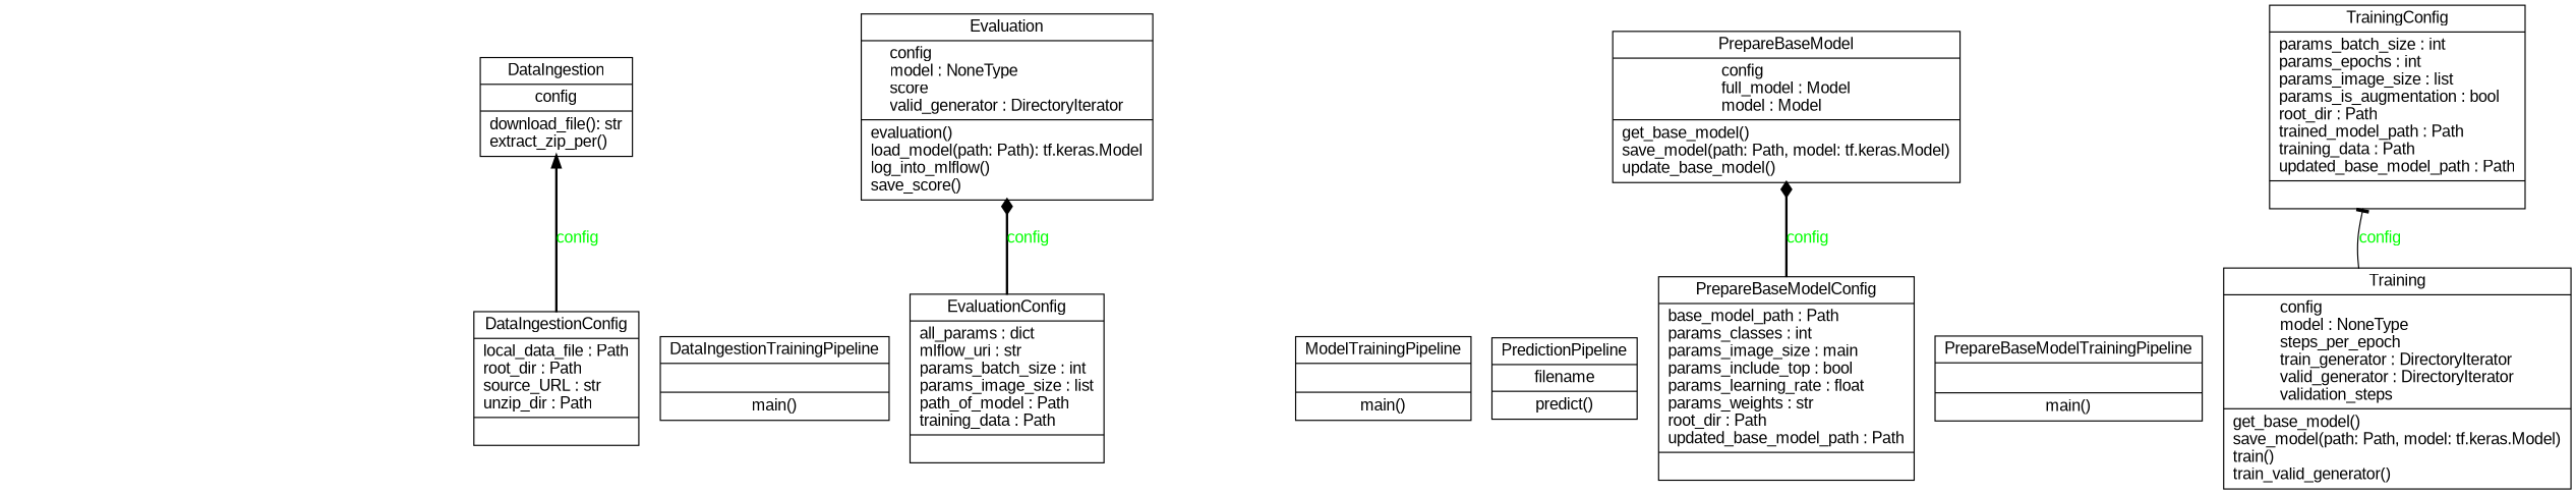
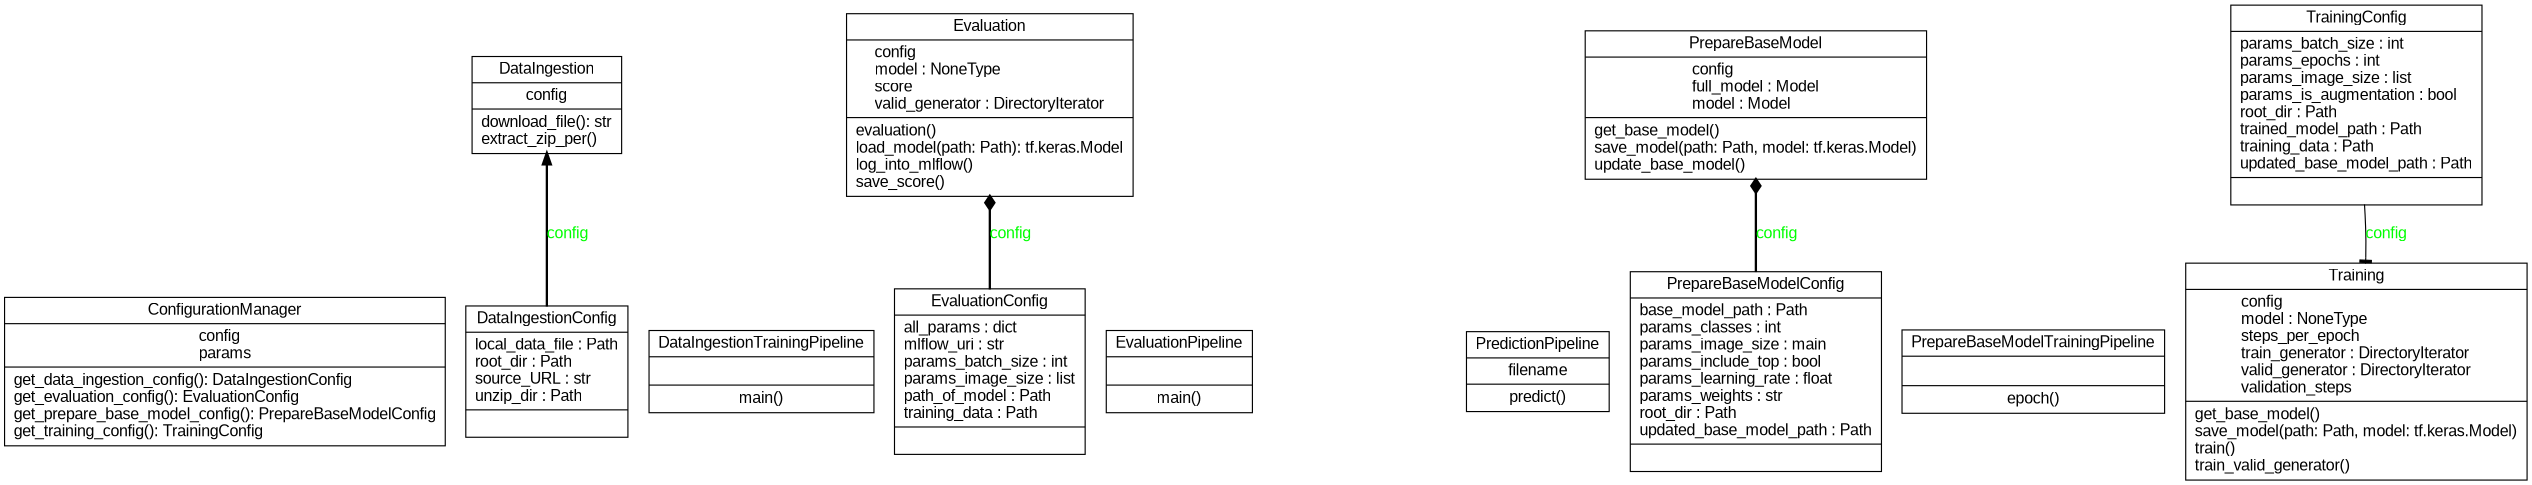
  digraph {
    fontname="Liberation Sans"
    rankdir=BT
    node [color=black fontcolor=black fontname="Liberation Sans" shape=record style=solid]
    edge [arrowhead=diamond arrowtail=none fontcolor=green fontname="Liberation Sans" style=bold]
+   n1 [label=<{ConfigurationManager|config<br ALIGN="LEFT"/>params<br ALIGN="LEFT"/>|get_data_ingestion_config(): DataIngestionConfig<br ALIGN="LEFT"/>get_evaluation_config(): EvaluationConfig<br ALIGN="LEFT"/>get_prepare_base_model_config(): PrepareBaseModelConfig<br ALIGN="LEFT"/>get_training_config(): TrainingConfig<br ALIGN="LEFT"/>}>]
    n2 [label=<{DataIngestion|config<br ALIGN="LEFT"/>|download_file(): str<br ALIGN="LEFT"/>extract_zip_per()<br ALIGN="LEFT"/>}>]
    n3 [label=<{DataIngestionConfig|local_data_file : Path<br ALIGN="LEFT"/>root_dir : Path<br ALIGN="LEFT"/>source_URL : str<br ALIGN="LEFT"/>unzip_dir : Path<br ALIGN="LEFT"/>|}>]
    n4 [label=<{DataIngestionTrainingPipeline|<br ALIGN="LEFT"/>|main()<br ALIGN="LEFT"/>}>]
    n5 [label=<{Evaluation|config<br ALIGN="LEFT"/>model : NoneType<br ALIGN="LEFT"/>score<br ALIGN="LEFT"/>valid_generator : DirectoryIterator<br ALIGN="LEFT"/>|evaluation()<br ALIGN="LEFT"/>load_model(path: Path): tf.keras.Model<br ALIGN="LEFT"/>log_into_mlflow()<br ALIGN="LEFT"/>save_score()<br ALIGN="LEFT"/>}>]
    n6 [label=<{EvaluationConfig|all_params : dict<br ALIGN="LEFT"/>mlflow_uri : str<br ALIGN="LEFT"/>params_batch_size : int<br ALIGN="LEFT"/>params_image_size : list<br ALIGN="LEFT"/>path_of_model : Path<br ALIGN="LEFT"/>training_data : Path<br ALIGN="LEFT"/>|}>]
-   n8 [label=<{ModelTrainingPipeline|<br ALIGN="LEFT"/>|main()<br ALIGN="LEFT"/>}>]
+   n7 [label=<{EvaluationPipeline|<br ALIGN="LEFT"/>|main()<br ALIGN="LEFT"/>}>]
    n9 [label=<{PredictionPipeline|filename<br ALIGN="LEFT"/>|predict()<br ALIGN="LEFT"/>}>]
    n10 [label=<{PrepareBaseModel|config<br ALIGN="LEFT"/>full_model : Model<br ALIGN="LEFT"/>model : Model<br ALIGN="LEFT"/>|get_base_model()<br ALIGN="LEFT"/>save_model(path: Path, model: tf.keras.Model)<br ALIGN="LEFT"/>update_base_model()<br ALIGN="LEFT"/>}>]
    n11 [label=<{PrepareBaseModelConfig|base_model_path : Path<br ALIGN="LEFT"/>params_classes : int<br ALIGN="LEFT"/>params_image_size : main<br ALIGN="LEFT"/>params_include_top : bool<br ALIGN="LEFT"/>params_learning_rate : float<br ALIGN="LEFT"/>params_weights : str<br ALIGN="LEFT"/>root_dir : Path<br ALIGN="LEFT"/>updated_base_model_path : Path<br ALIGN="LEFT"/>|}>]
-   n12 [label=<{PrepareBaseModelTrainingPipeline|<br ALIGN="LEFT"/>|main()<br ALIGN="LEFT"/>}>]
+   n12 [label=<{PrepareBaseModelTrainingPipeline|<br ALIGN="LEFT"/>|epoch()<br ALIGN="LEFT"/>}>]
    n13 [label=<{Training|config<br ALIGN="LEFT"/>model : NoneType<br ALIGN="LEFT"/>steps_per_epoch<br ALIGN="LEFT"/>train_generator : DirectoryIterator<br ALIGN="LEFT"/>valid_generator : DirectoryIterator<br ALIGN="LEFT"/>validation_steps<br ALIGN="LEFT"/>|get_base_model()<br ALIGN="LEFT"/>save_model(path: Path, model: tf.keras.Model)<br ALIGN="LEFT"/>train()<br ALIGN="LEFT"/>train_valid_generator()<br ALIGN="LEFT"/>}>]
    n14 [label=<{TrainingConfig|params_batch_size : int<br ALIGN="LEFT"/>params_epochs : int<br ALIGN="LEFT"/>params_image_size : list<br ALIGN="LEFT"/>params_is_augmentation : bool<br ALIGN="LEFT"/>root_dir : Path<br ALIGN="LEFT"/>trained_model_path : Path<br ALIGN="LEFT"/>training_data : Path<br ALIGN="LEFT"/>updated_base_model_path : Path<br ALIGN="LEFT"/>|}>]
    n3 -> n2 [arrowhead=normal label=config]
    n6 -> n5 [label=config]
    n11 -> n10 [label=config]
-   n13 -> n14 [arrowhead=tee label=config style=solid]
+   n14 -> n13 [arrowhead=tee label=config style=solid]
  }
